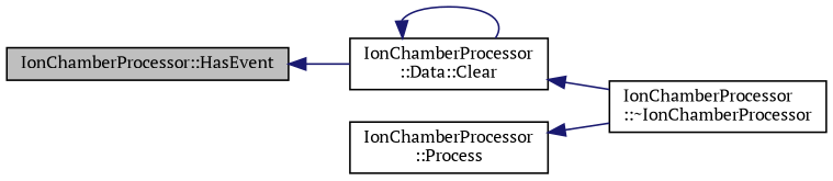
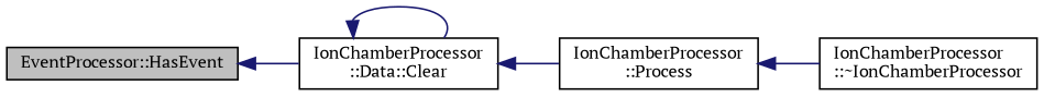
  digraph {
    fontname="PT Serif"
    rankdir=LR
    node [color=black fillcolor=white fontname="PT Serif" fontsize=10 shape=record style=filled]
    edge [color=midnightblue dir=back fontname="PT Serif" fontsize=10 labelfontname=Helvetica labelfontsize=10 style=solid]
-   n1 [fillcolor=grey75 fontcolor=black height=0.2 label="IonChamberProcessor::HasEvent" width=0.4]
+   n1 [fillcolor=grey75 fontcolor=black height=0.2 label="EventProcessor::HasEvent" width=0.4]
    n2 [height=0.2 label="IonChamberProcessor\l::Data::Clear" width=0.4]
    n3 [height=0.2 label="IonChamberProcessor\l::Process" width=0.4]
    n4 [height=0.2 label="IonChamberProcessor\l::~IonChamberProcessor" width=0.4]
    n1 -> n2
    n2 -> n2
-   n2 -> n4
+   n2 -> n3
    n3 -> n4
  }
